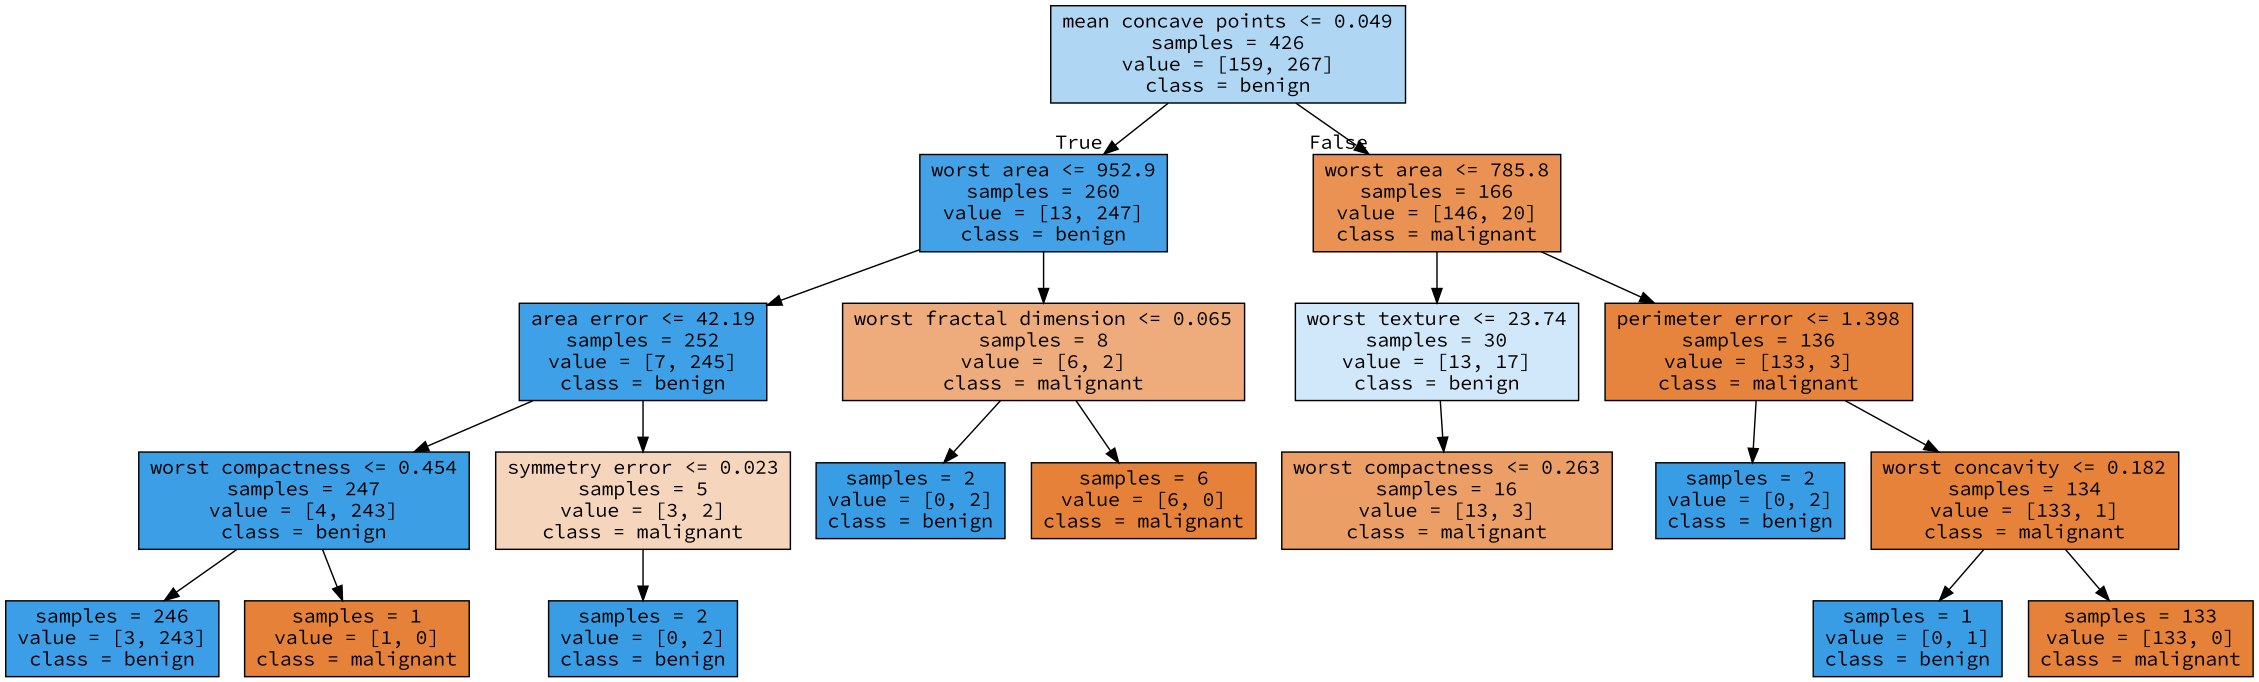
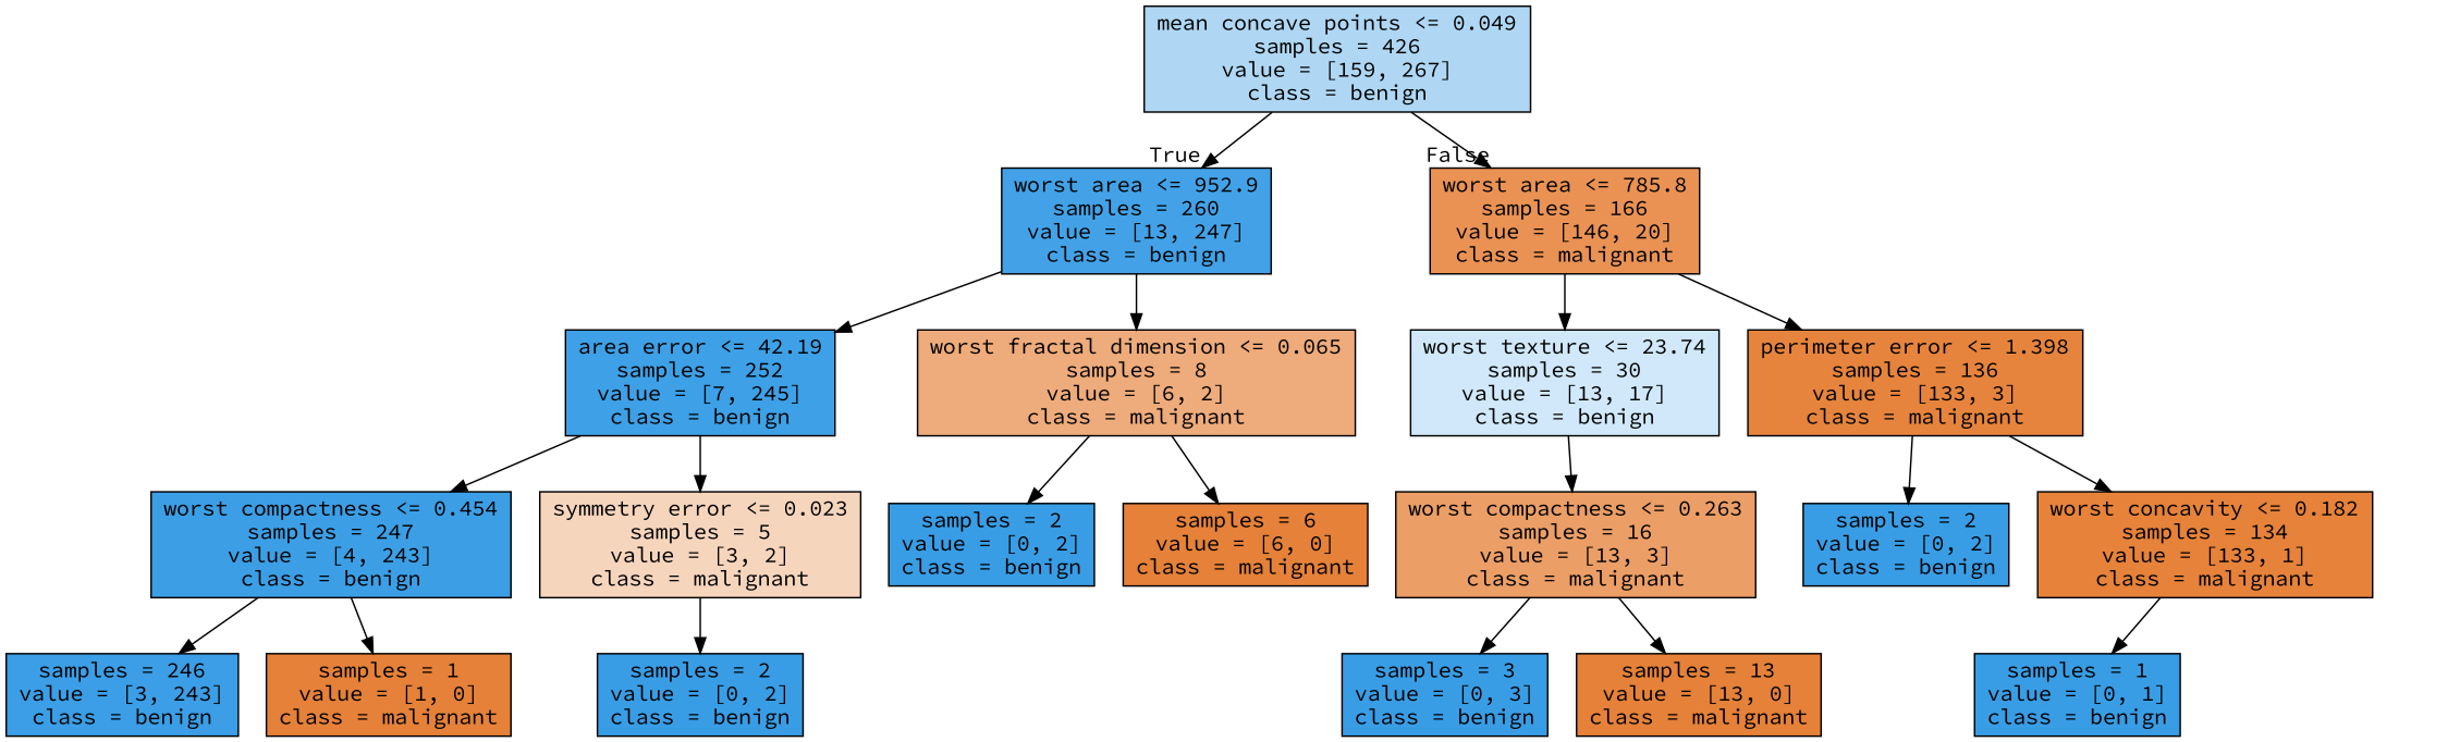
  digraph {
    fontname="Source Code Pro"
    node [color=black fillcolor="#399de5ff" fontname="Source Code Pro" shape=box style=filled]
    edge [fontname="Source Code Pro"]
    n1 [fillcolor="#399de567" label="mean concave points <= 0.049\nsamples = 426\nvalue = [159, 267]\nclass = benign"]
    n2 [fillcolor="#399de5f2" label="worst area <= 952.9\nsamples = 260\nvalue = [13, 247]\nclass = benign"]
    n3 [fillcolor="#e58139dc" label="worst area <= 785.8\nsamples = 166\nvalue = [146, 20]\nclass = malignant"]
    n4 [fillcolor="#399de5f8" label="area error <= 42.19\nsamples = 252\nvalue = [7, 245]\nclass = benign"]
    n5 [fillcolor="#e58139aa" label="worst fractal dimension <= 0.065\nsamples = 8\nvalue = [6, 2]\nclass = malignant"]
    n6 [fillcolor="#399de53c" label="worst texture <= 23.74\nsamples = 30\nvalue = [13, 17]\nclass = benign"]
    n7 [fillcolor="#e58139f9" label="perimeter error <= 1.398\nsamples = 136\nvalue = [133, 3]\nclass = malignant"]
    n8 [fillcolor="#399de5fb" label="worst compactness <= 0.454\nsamples = 247\nvalue = [4, 243]\nclass = benign"]
    n9 [fillcolor="#e5813955" label="symmetry error <= 0.023\nsamples = 5\nvalue = [3, 2]\nclass = malignant"]
    n10 [label="samples = 2\nvalue = [0, 2]\nclass = benign"]
    n11 [fillcolor="#e58139ff" label="samples = 6\nvalue = [6, 0]\nclass = malignant"]
    n12 [fillcolor="#399de5fc" label="samples = 246\nvalue = [3, 243]\nclass = benign"]
    n13 [fillcolor="#e58139ff" label="samples = 1\nvalue = [1, 0]\nclass = malignant"]
    n14 [label="samples = 2\nvalue = [0, 2]\nclass = benign"]
    n15 [fillcolor="#e58139c4" label="worst compactness <= 0.263\nsamples = 16\nvalue = [13, 3]\nclass = malignant"]
    n16 [label="samples = 2\nvalue = [0, 2]\nclass = benign"]
    n17 [fillcolor="#e58139fd" label="worst concavity <= 0.182\nsamples = 134\nvalue = [133, 1]\nclass = malignant"]
+   n18 [label="samples = 3\nvalue = [0, 3]\nclass = benign"]
+   n19 [fillcolor="#e58139ff" label="samples = 13\nvalue = [13, 0]\nclass = malignant"]
    n20 [label="samples = 1\nvalue = [0, 1]\nclass = benign"]
-   n21 [fillcolor="#e58139ff" label="samples = 133\nvalue = [133, 0]\nclass = malignant"]
    n1 -> n2 [headlabel=True labelangle=45 labeldistance=2.5]
    n1 -> n3 [headlabel=False labelangle=-45 labeldistance=2.5]
    n2 -> n4
    n2 -> n5
    n3 -> n6
    n3 -> n7
    n4 -> n8
    n4 -> n9
    n5 -> n10
    n5 -> n11
    n6 -> n15
    n7 -> n16
    n7 -> n17
    n8 -> n12
    n8 -> n13
    n9 -> n14
+   n15 -> n18
+   n15 -> n19
    n17 -> n20
-   n17 -> n21
  }
